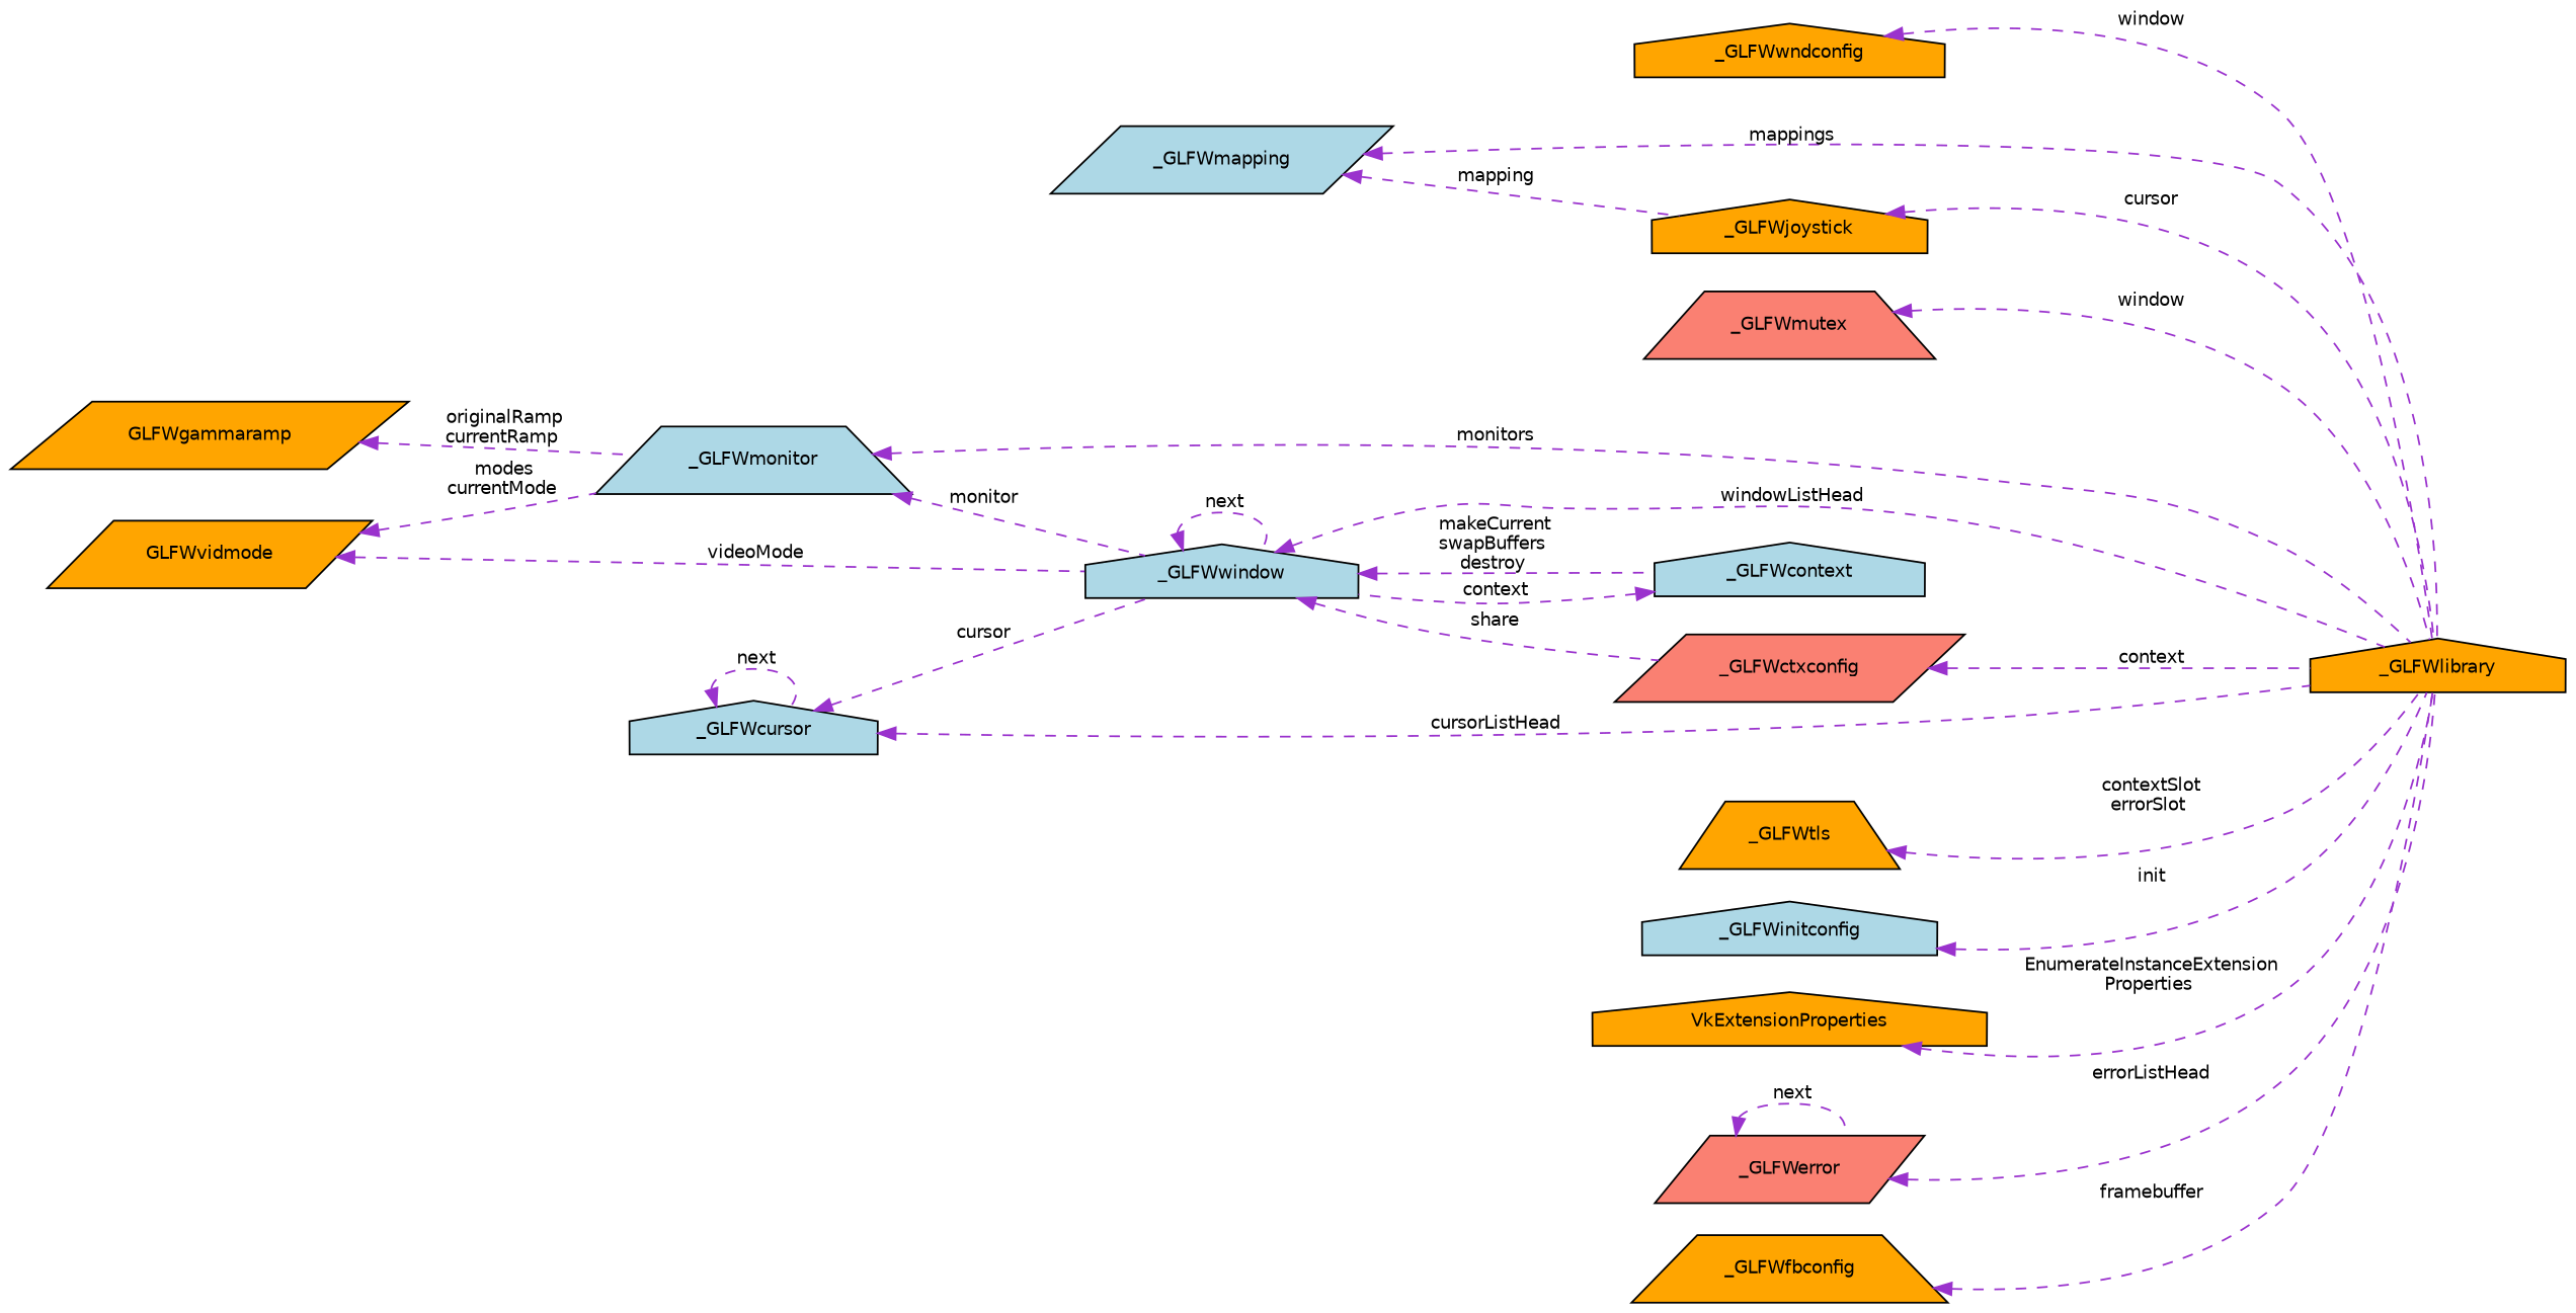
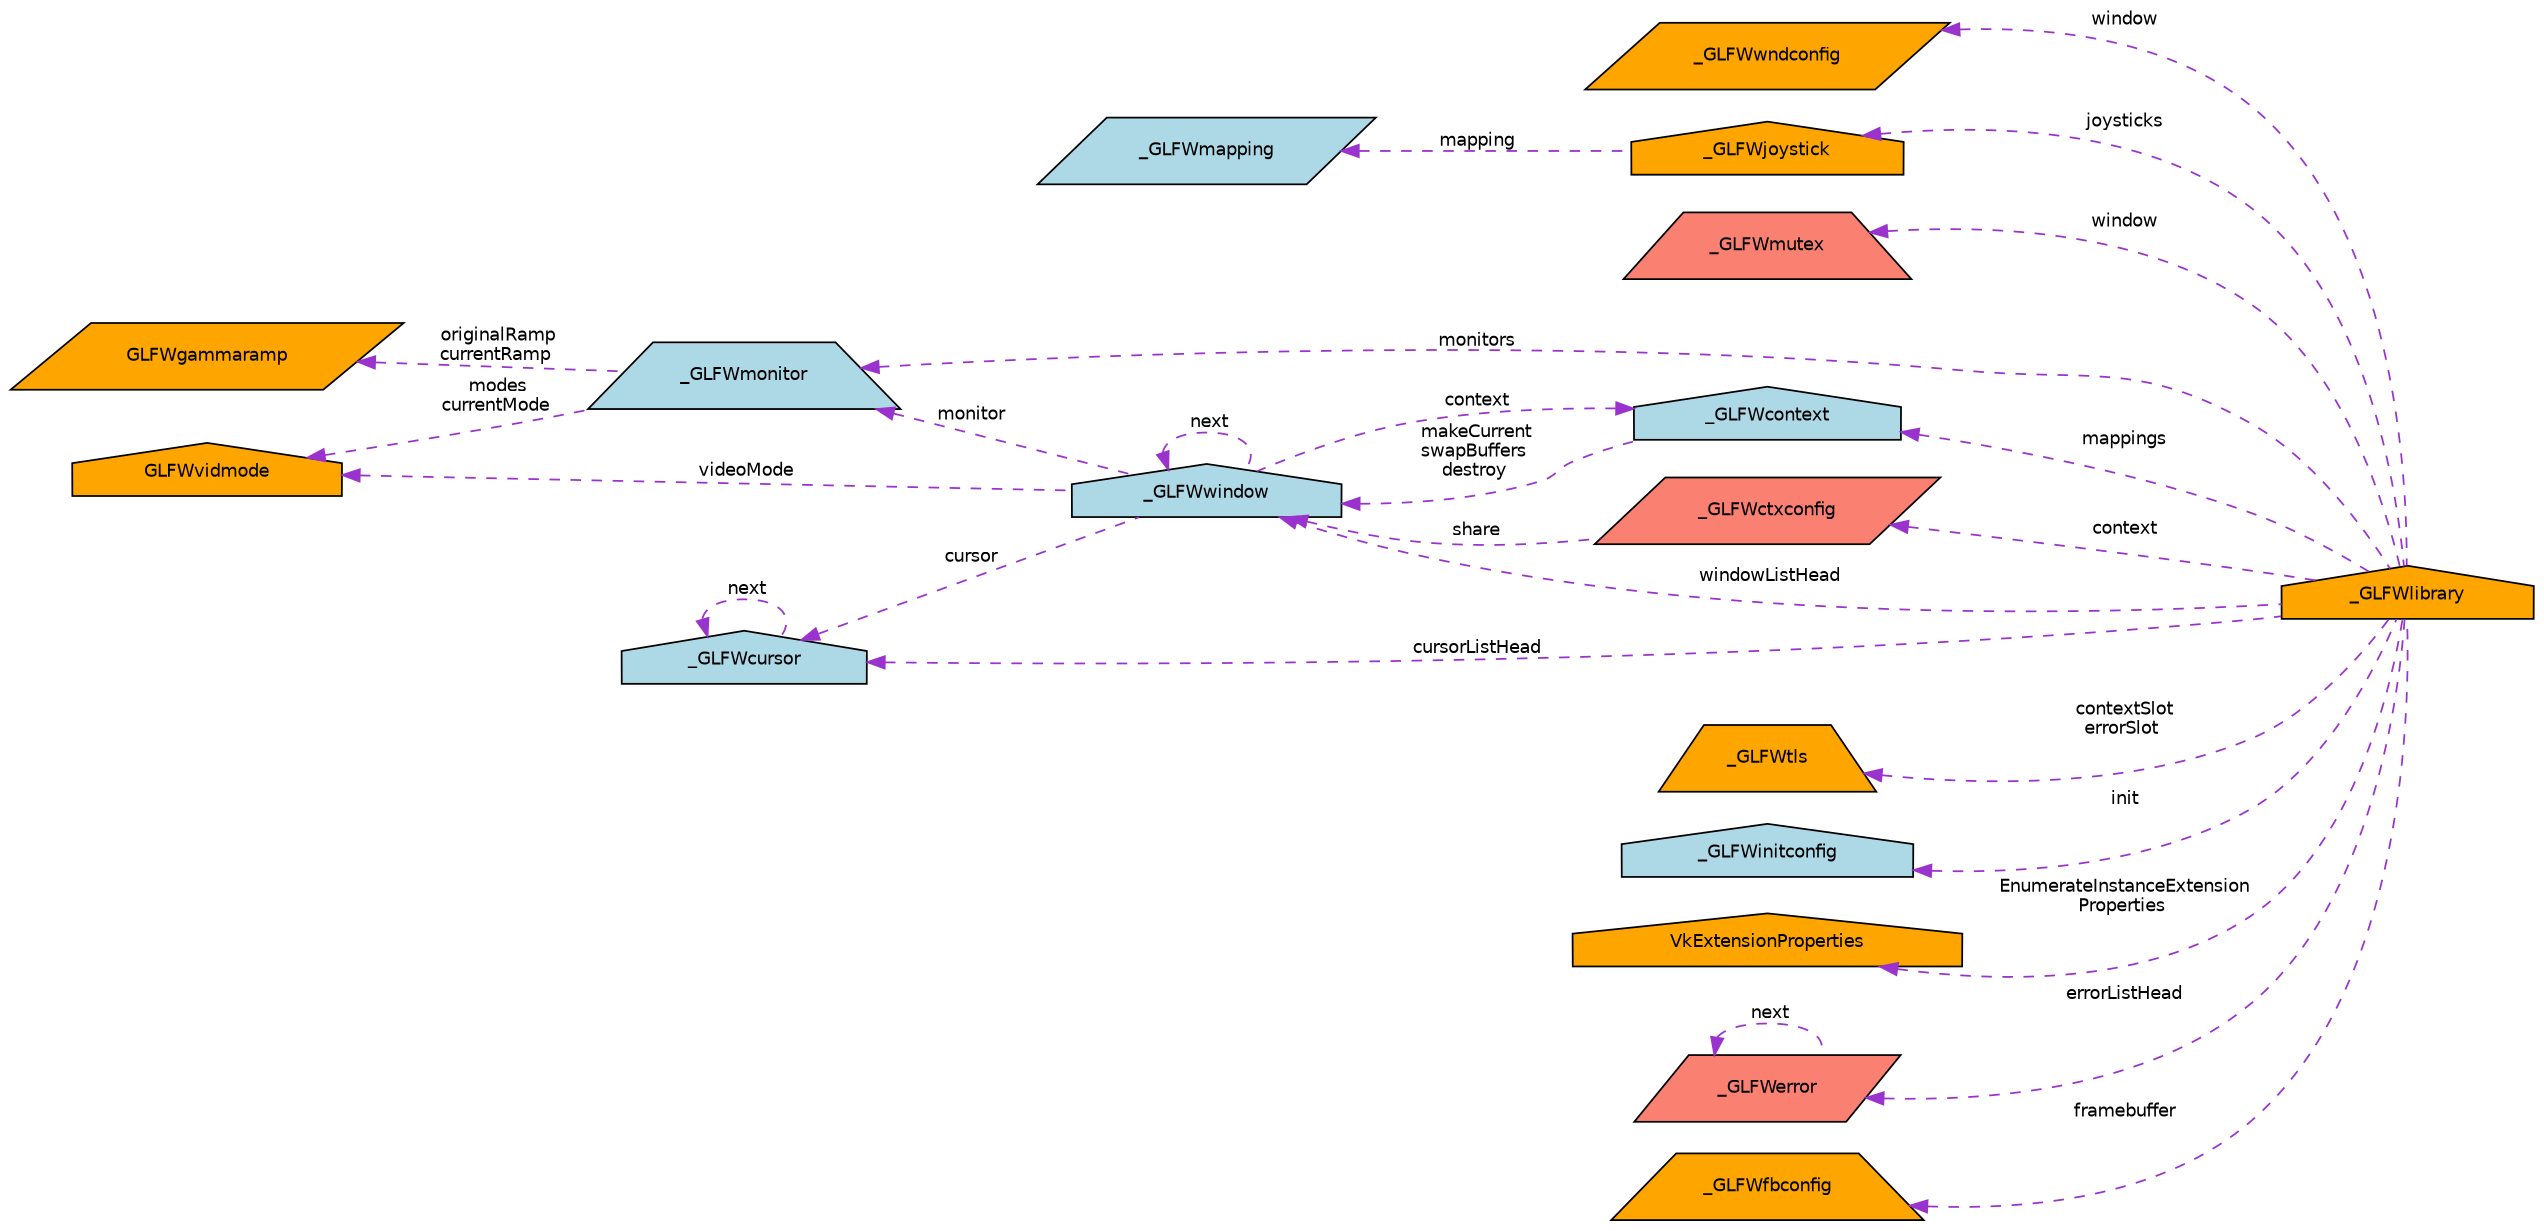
  digraph {
    rankdir=LR
    node [color=black fillcolor=orange fontname=Helvetica fontsize=10 shape=house style=filled]
    edge [color=darkorchid3 dir=back fontname=Helvetica fontsize=10 labelfontname=Helvetica labelfontsize=10 style=dashed]
    n1 [fontcolor=black height=0.2 label=_GLFWlibrary width=0.4]
-   n2 [height=0.2 label=_GLFWwndconfig width=0.4]
+   n2 [height=0.2 label=_GLFWwndconfig shape=parallelogram width=0.4]
    n3 [fillcolor=lightblue height=0.2 label=_GLFWmapping shape=parallelogram width=0.4]
    n4 [height=0.2 label=_GLFWjoystick width=0.4]
    n5 [fillcolor=salmon height=0.2 label=_GLFWmutex shape=trapezium width=0.4]
    n6 [fillcolor=lightblue height=0.2 label=_GLFWmonitor shape=trapezium width=0.4]
    n7 [fillcolor=lightblue height=0.2 label=_GLFWwindow width=0.4]
    n8 [fillcolor=lightblue height=0.2 label=_GLFWcontext width=0.4]
    n9 [fillcolor=salmon height=0.2 label=_GLFWctxconfig shape=parallelogram width=0.4]
-   n10 [height=0.2 label=GLFWvidmode shape=parallelogram width=0.4]
+   n10 [height=0.2 label=GLFWvidmode width=0.4]
    n11 [height=0.2 label=GLFWgammaramp shape=parallelogram width=0.4]
    n12 [fillcolor=lightblue height=0.2 label=_GLFWcursor width=0.4]
    n13 [height=0.2 label=_GLFWtls shape=trapezium width=0.4]
    n14 [fillcolor=lightblue height=0.2 label=_GLFWinitconfig width=0.4]
    n15 [height=0.2 label=VkExtensionProperties width=0.4]
    n16 [fillcolor=salmon height=0.2 label=_GLFWerror shape=parallelogram width=0.4]
    n17 [height=0.2 label=_GLFWfbconfig shape=trapezium width=0.4]
    n2 -> n1 [label=" window"]
-   n3 -> n1 [label=" mappings"]
+   n8 -> n1 [label=" mappings"]
    n3 -> n4 [label=" mapping"]
-   n4 -> n1 [label=" cursor"]
+   n4 -> n1 [label=" joysticks"]
    n5 -> n1 [label=" window"]
    n6 -> n1 [label=" monitors"]
    n6 -> n7 [label=" monitor"]
    n7 -> n1 [label=" windowListHead"]
    n7 -> n7 [label=" next"]
    n7 -> n8 [label=" makeCurrent\nswapBuffers\ndestroy"]
    n7 -> n9 [label=" share"]
    n8 -> n7 [label=" context"]
    n9 -> n1 [label=" context"]
    n10 -> n6 [label=" modes\ncurrentMode"]
    n10 -> n7 [label=" videoMode"]
    n11 -> n6 [label=" originalRamp\ncurrentRamp"]
    n12 -> n1 [label=" cursorListHead"]
    n12 -> n7 [label=" cursor"]
    n12 -> n12 [label=" next"]
    n13 -> n1 [label=" contextSlot\nerrorSlot"]
    n14 -> n1 [label=" init"]
    n15 -> n1 [label=" EnumerateInstanceExtension\lProperties"]
    n16 -> n1 [label=" errorListHead"]
    n16 -> n16 [label=" next"]
    n17 -> n1 [label=" framebuffer"]
  }
